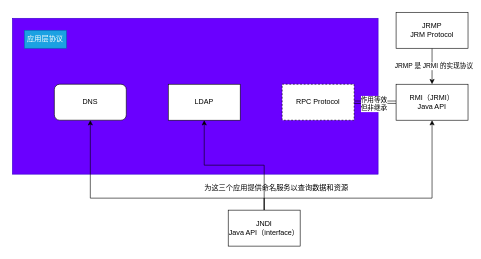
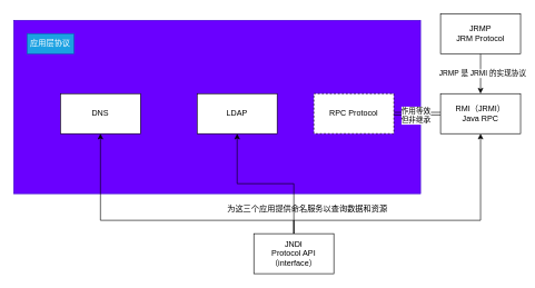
  <mxCell id="0" />
  <mxCell id="1" parent="0" />
  <mxCell id="2" value="" style="rounded=0;whiteSpace=wrap;html=1;fillColor=#6a00ff;fontColor=#ffffff;strokeColor=#3700CC;" parent="1" vertex="1"><mxGeometry x="20" y="30" width="610" height="260" as="geometry" /></mxCell>
  <mxCell id="3" style="edgeStyle=orthogonalEdgeStyle;rounded=0;orthogonalLoop=1;jettySize=auto;html=1;entryX=0;entryY=0.5;entryDx=0;entryDy=0;shape=link;" parent="1" source="5" target="7" edge="1"><mxGeometry relative="1" as="geometry" /></mxCell>
  <mxCell id="4" value="作用等效&lt;br&gt;但非继承" style="edgeLabel;html=1;align=center;verticalAlign=middle;resizable=0;points=[];" parent="3" vertex="1" connectable="0"><mxGeometry x="-0.085" y="-2" relative="1" as="geometry"><mxPoint as="offset" /></mxGeometry></mxCell>
  <mxCell id="5" value="RPC Protocol" style="rounded=0;whiteSpace=wrap;html=1;dashed=1;" parent="1" vertex="1"><mxGeometry x="470" y="140" width="120" height="60" as="geometry" /></mxCell>
  <mxCell id="6" value="" style="edgeStyle=orthogonalEdgeStyle;rounded=0;orthogonalLoop=1;jettySize=auto;html=1;shape=link;strokeColor=none;" parent="1" source="7" target="11" edge="1"><mxGeometry relative="1" as="geometry" /></mxCell>
- <mxCell id="7" value="RMI（JRMI）&lt;br&gt;Java API" style="rounded=0;whiteSpace=wrap;html=1;" parent="1" vertex="1"><mxGeometry x="660" y="140" width="120" height="60" as="geometry" /></mxCell>
- <mxCell id="8" value="LDAP" style="rounded=0;whiteSpace=wrap;html=1;" parent="1" vertex="1"><mxGeometry x="280" y="140" width="120" height="60" as="geometry" /></mxCell>
+ <mxCell id="7" value="RMI（JRMI）&lt;br&gt;Java RPC" style="rounded=0;whiteSpace=wrap;html=1;" parent="1" vertex="1"><mxGeometry x="660" y="140" width="120" height="60" as="geometry" /></mxCell>
+ <mxCell id="8" value="LDAP" style="rounded=0;whiteSpace=wrap;html=1;" parent="1" vertex="1"><mxGeometry x="295" y="140" width="120" height="60" as="geometry" /></mxCell>
  <mxCell id="9" style="edgeStyle=orthogonalEdgeStyle;rounded=0;orthogonalLoop=1;jettySize=auto;html=1;entryX=0.5;entryY=0;entryDx=0;entryDy=0;" parent="1" source="11" target="7" edge="1"><mxGeometry relative="1" as="geometry" /></mxCell>
  <mxCell id="10" value="JRMP 是 JRMI 的实现协议" style="edgeLabel;html=1;align=center;verticalAlign=middle;resizable=0;points=[];" parent="9" vertex="1" connectable="0"><mxGeometry x="-0.042" y="2" relative="1" as="geometry"><mxPoint as="offset" /></mxGeometry></mxCell>
  <mxCell id="11" value="JRMP&lt;br&gt;JRM Protocol" style="rounded=0;whiteSpace=wrap;html=1;" parent="1" vertex="1"><mxGeometry x="660" y="20" width="120" height="60" as="geometry" /></mxCell>
- <mxCell id="12" value="DNS" style="whiteSpace=wrap;html=1;rounded=1;" parent="1" vertex="1"><mxGeometry x="90" y="140" width="120" height="60" as="geometry" /></mxCell>
+ <mxCell id="12" value="DNS" style="rounded=0;whiteSpace=wrap;html=1;" parent="1" vertex="1"><mxGeometry x="90" y="140" width="120" height="60" as="geometry" /></mxCell>
  <mxCell id="13" value="应用层协议" style="text;html=1;align=center;verticalAlign=middle;whiteSpace=wrap;rounded=0;fillColor=#1ba1e2;fontColor=#ffffff;strokeColor=#006EAF;" parent="1" vertex="1"><mxGeometry x="40" y="50" width="70" height="30" as="geometry" /></mxCell>
  <mxCell id="14" style="edgeStyle=orthogonalEdgeStyle;rounded=0;orthogonalLoop=1;jettySize=auto;html=1;" parent="1" source="17" target="12" edge="1"><mxGeometry relative="1" as="geometry"><Array as="points"><mxPoint x="440" y="330" /><mxPoint x="150" y="330" /></Array></mxGeometry></mxCell>
  <mxCell id="15" style="edgeStyle=orthogonalEdgeStyle;rounded=0;orthogonalLoop=1;jettySize=auto;html=1;entryX=0.5;entryY=1;entryDx=0;entryDy=0;" parent="1" source="17" target="8" edge="1"><mxGeometry relative="1" as="geometry" /></mxCell>
  <mxCell id="16" style="edgeStyle=orthogonalEdgeStyle;rounded=0;orthogonalLoop=1;jettySize=auto;html=1;entryX=0.5;entryY=1;entryDx=0;entryDy=0;" parent="1" source="17" target="7" edge="1"><mxGeometry relative="1" as="geometry"><Array as="points"><mxPoint x="440" y="330" /><mxPoint x="720" y="330" /></Array></mxGeometry></mxCell>
- <mxCell id="17" value="JNDI&lt;br&gt;Java API（interface）" style="rounded=0;whiteSpace=wrap;html=1;" parent="1" vertex="1"><mxGeometry x="380" y="350" width="120" height="60" as="geometry" /></mxCell>
+ <mxCell id="17" value="JNDI&lt;br&gt;Protocol API（interface）" style="rounded=0;whiteSpace=wrap;html=1;" parent="1" vertex="1"><mxGeometry x="380" y="350" width="120" height="60" as="geometry" /></mxCell>
  <mxCell id="18" value="为这三个应用提供命名服务以查询数据和资源" style="text;html=1;align=center;verticalAlign=middle;resizable=0;points=[];autosize=1;strokeColor=none;fillColor=none;" parent="1" vertex="1"><mxGeometry x="330" y="298" width="260" height="30" as="geometry" /></mxCell>
